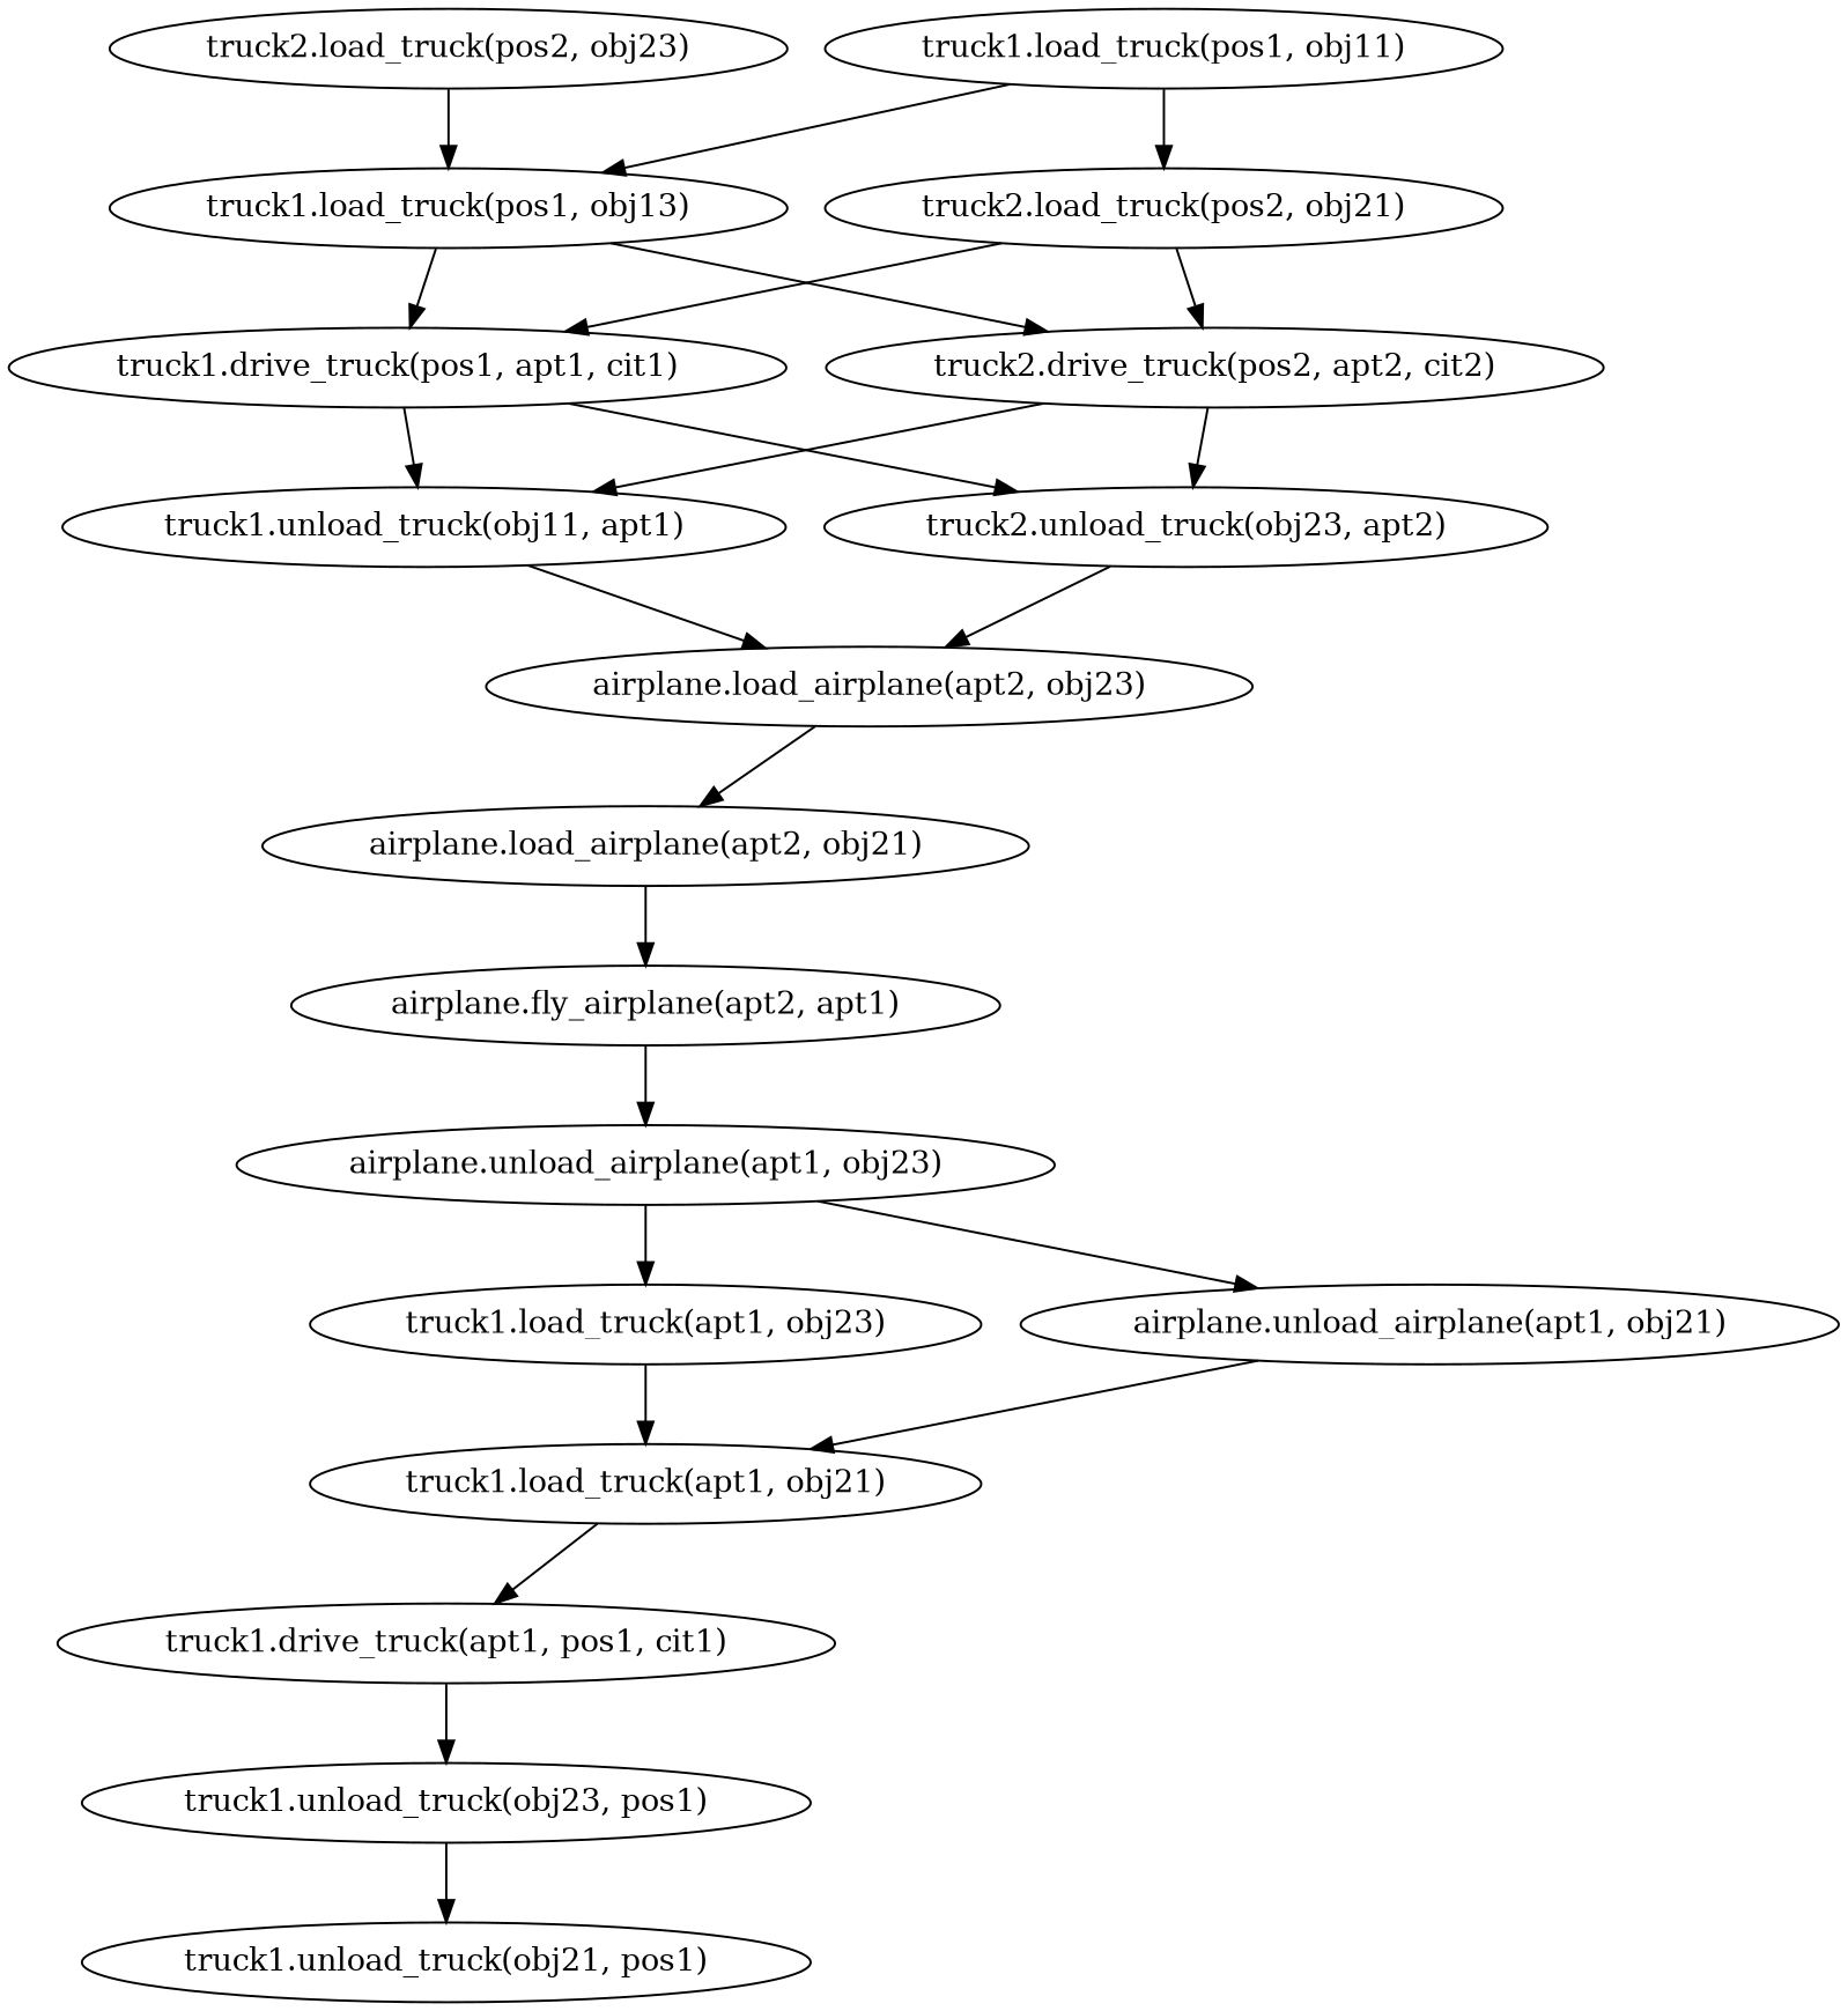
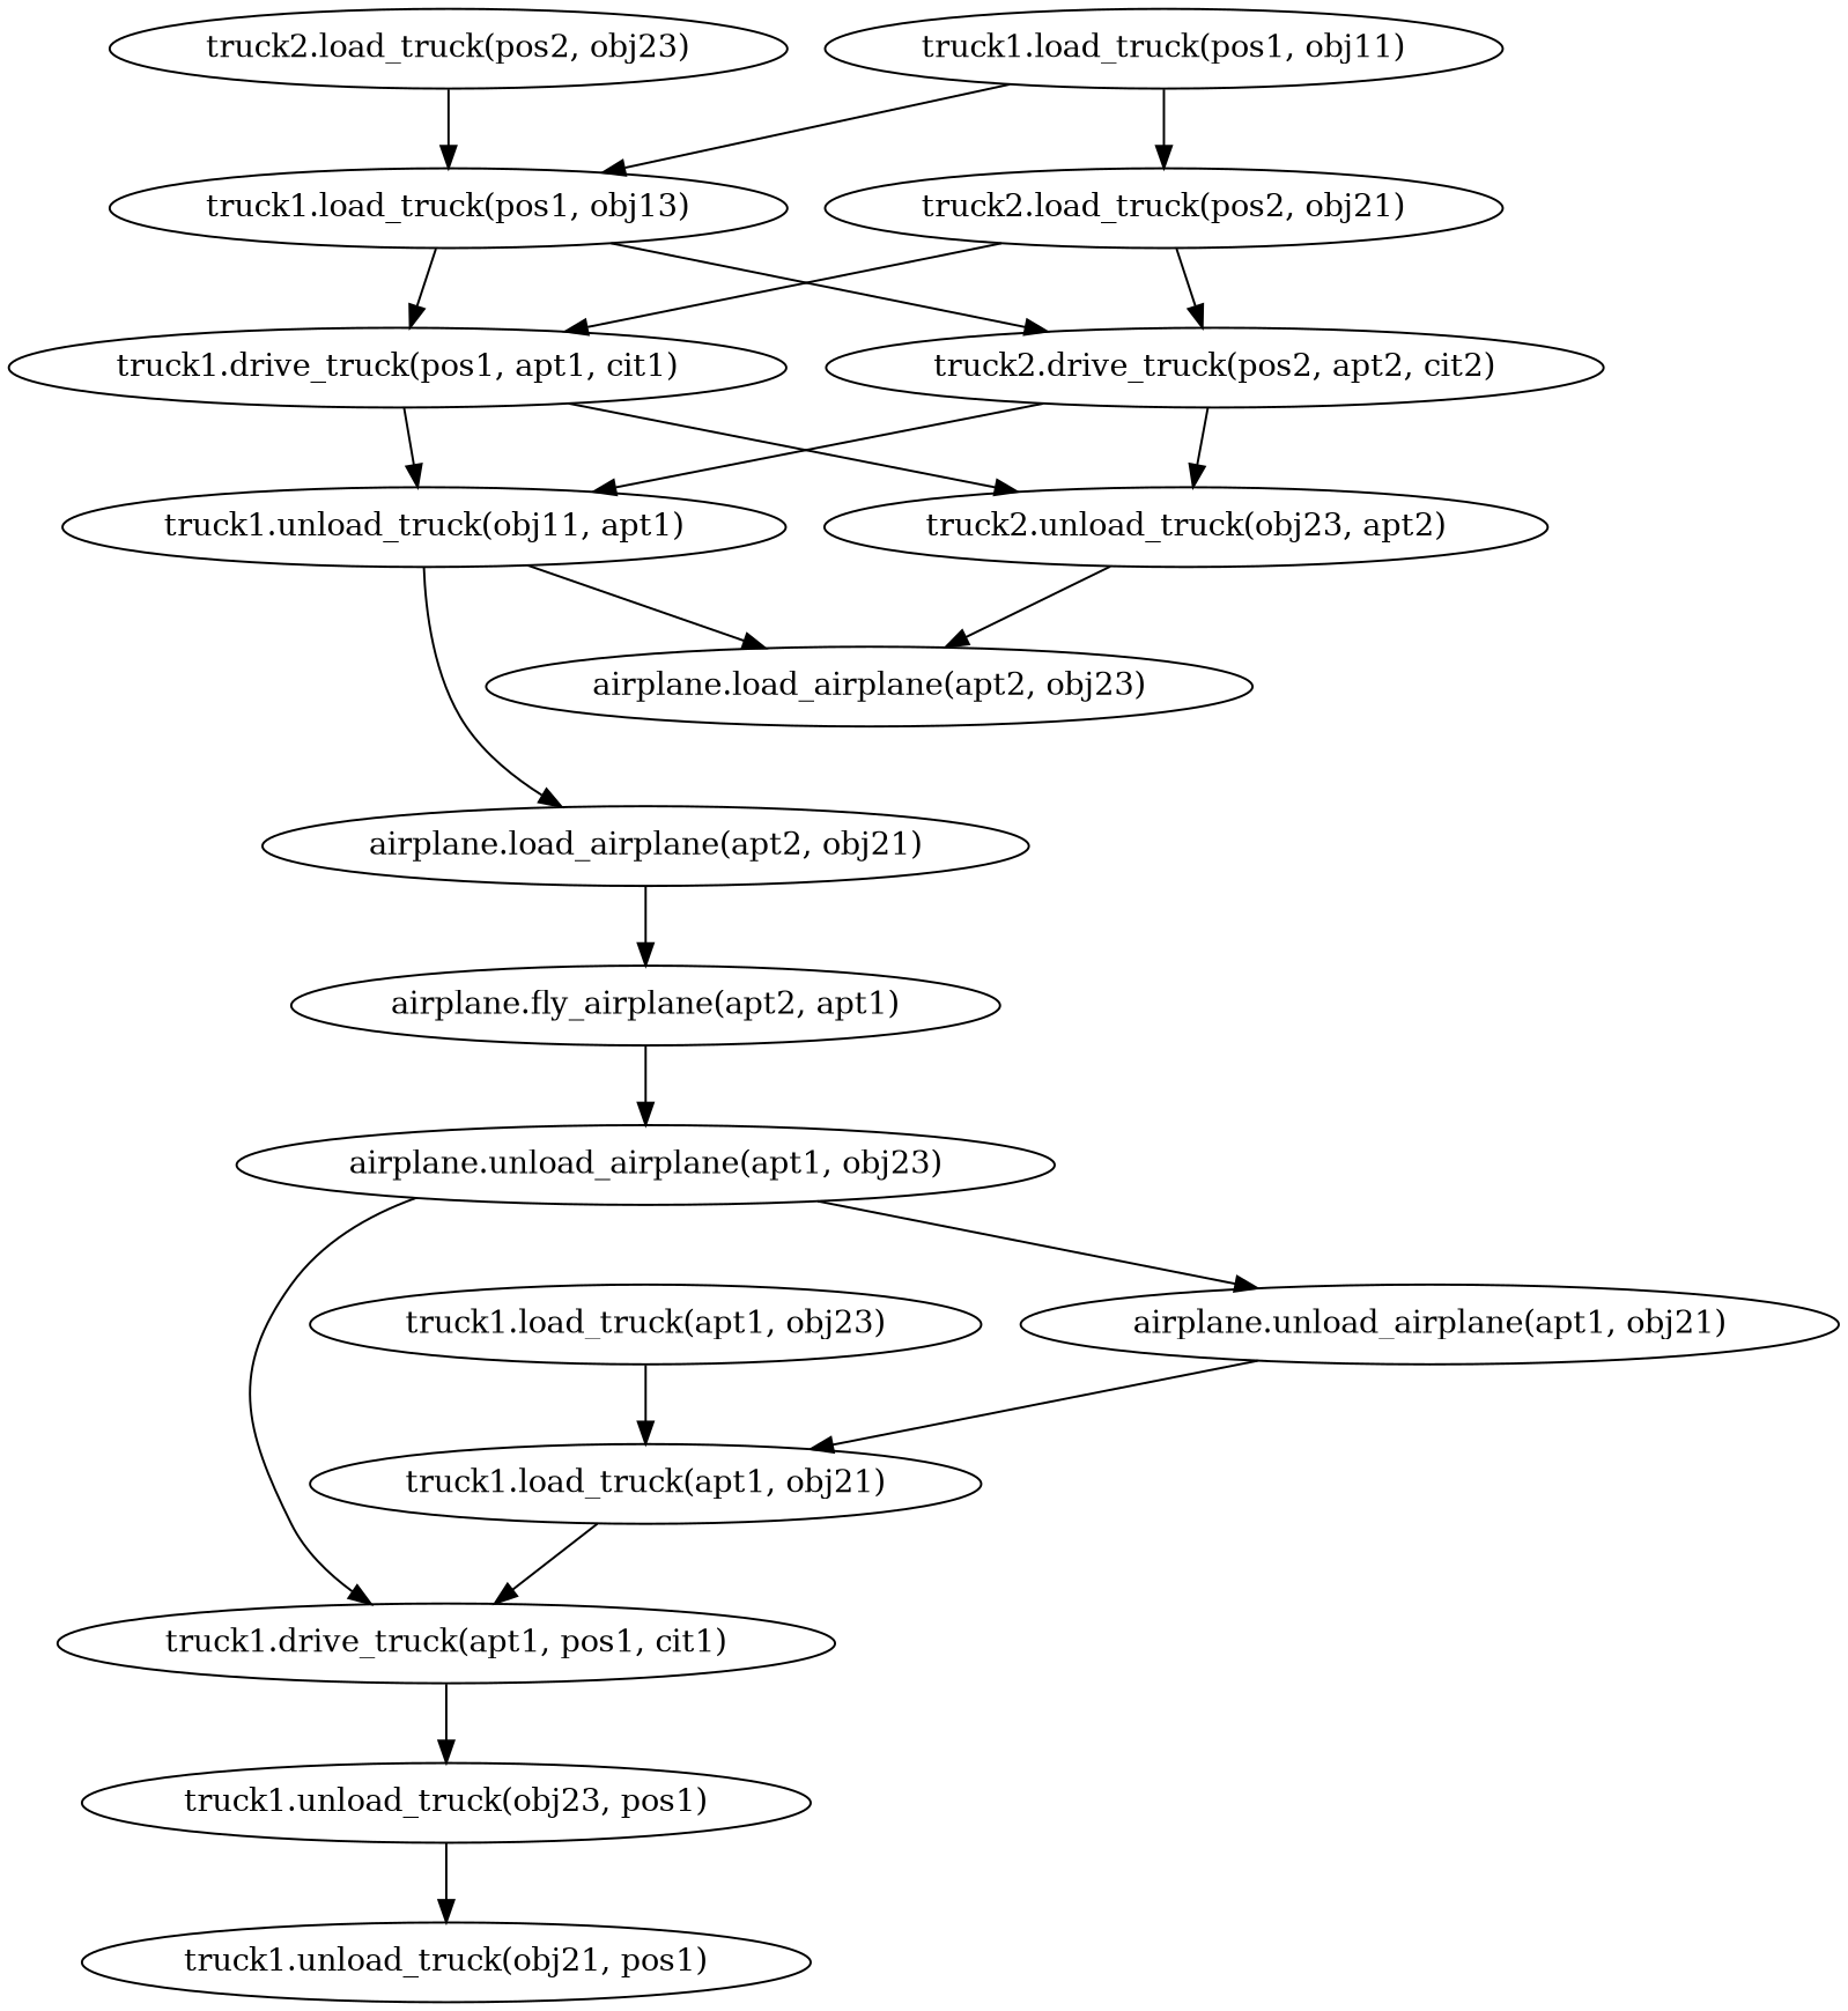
  digraph {
    "truck1.load_truck(pos1, obj11)"
    "truck1.load_truck(pos1, obj13)"
    "truck2.load_truck(pos2, obj21)"
    "truck1.drive_truck(pos1, apt1, cit1)"
    "truck2.drive_truck(pos2, apt2, cit2)"
    "truck1.unload_truck(obj11, apt1)"
    "truck2.unload_truck(obj23, apt2)"
    "truck2.load_truck(pos2, obj23)"
    "airplane.load_airplane(apt2, obj23)"
    "airplane.load_airplane(apt2, obj21)"
    "airplane.fly_airplane(apt2, apt1)"
    "airplane.unload_airplane(apt1, obj23)"
    "airplane.unload_airplane(apt1, obj21)"
    "truck1.load_truck(apt1, obj23)"
    "truck1.load_truck(apt1, obj21)"
    "truck1.drive_truck(apt1, pos1, cit1)"
    "truck1.unload_truck(obj23, pos1)"
    "truck1.unload_truck(obj21, pos1)"
    "truck1.load_truck(pos1, obj11)" -> "truck1.load_truck(pos1, obj13)"
    "truck1.load_truck(pos1, obj11)" -> "truck2.load_truck(pos2, obj21)"
    "truck1.load_truck(pos1, obj13)" -> "truck1.drive_truck(pos1, apt1, cit1)"
    "truck1.load_truck(pos1, obj13)" -> "truck2.drive_truck(pos2, apt2, cit2)"
    "truck2.load_truck(pos2, obj21)" -> "truck1.drive_truck(pos1, apt1, cit1)"
    "truck2.load_truck(pos2, obj21)" -> "truck2.drive_truck(pos2, apt2, cit2)"
    "truck1.drive_truck(pos1, apt1, cit1)" -> "truck1.unload_truck(obj11, apt1)"
    "truck1.drive_truck(pos1, apt1, cit1)" -> "truck2.unload_truck(obj23, apt2)"
    "truck2.drive_truck(pos2, apt2, cit2)" -> "truck1.unload_truck(obj11, apt1)"
    "truck2.drive_truck(pos2, apt2, cit2)" -> "truck2.unload_truck(obj23, apt2)"
    "truck1.unload_truck(obj11, apt1)" -> "airplane.load_airplane(apt2, obj23)"
    "truck2.unload_truck(obj23, apt2)" -> "airplane.load_airplane(apt2, obj23)"
    "truck2.load_truck(pos2, obj23)" -> "truck1.load_truck(pos1, obj13)"
-   "airplane.load_airplane(apt2, obj23)" -> "airplane.load_airplane(apt2, obj21)"
+   "truck1.unload_truck(obj11, apt1)" -> "airplane.load_airplane(apt2, obj21)"
    "airplane.load_airplane(apt2, obj21)" -> "airplane.fly_airplane(apt2, apt1)"
    "airplane.fly_airplane(apt2, apt1)" -> "airplane.unload_airplane(apt1, obj23)"
    "airplane.unload_airplane(apt1, obj23)" -> "airplane.unload_airplane(apt1, obj21)"
-   "airplane.unload_airplane(apt1, obj23)" -> "truck1.load_truck(apt1, obj23)"
+   "airplane.unload_airplane(apt1, obj23)" -> "truck1.drive_truck(apt1, pos1, cit1)"
    "airplane.unload_airplane(apt1, obj21)" -> "truck1.load_truck(apt1, obj21)"
    "truck1.load_truck(apt1, obj23)" -> "truck1.load_truck(apt1, obj21)"
    "truck1.load_truck(apt1, obj21)" -> "truck1.drive_truck(apt1, pos1, cit1)"
    "truck1.drive_truck(apt1, pos1, cit1)" -> "truck1.unload_truck(obj23, pos1)"
    "truck1.unload_truck(obj23, pos1)" -> "truck1.unload_truck(obj21, pos1)"
  }
